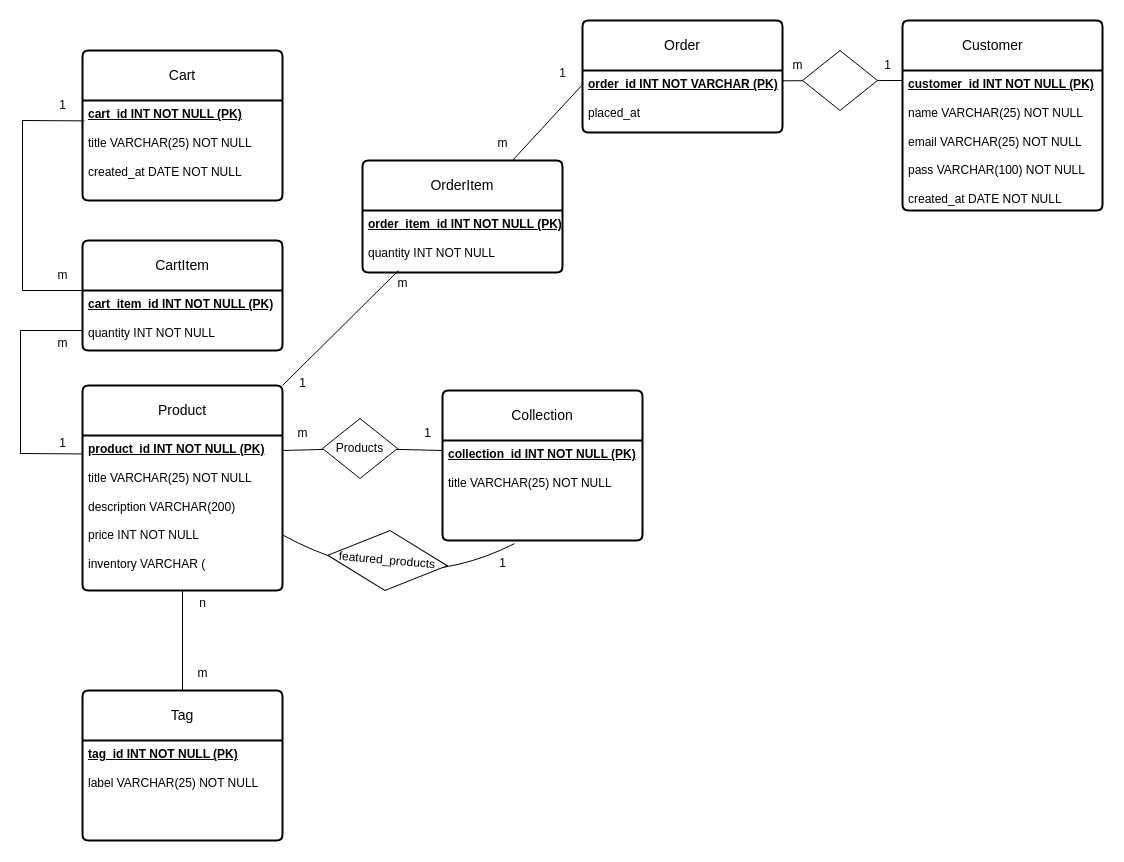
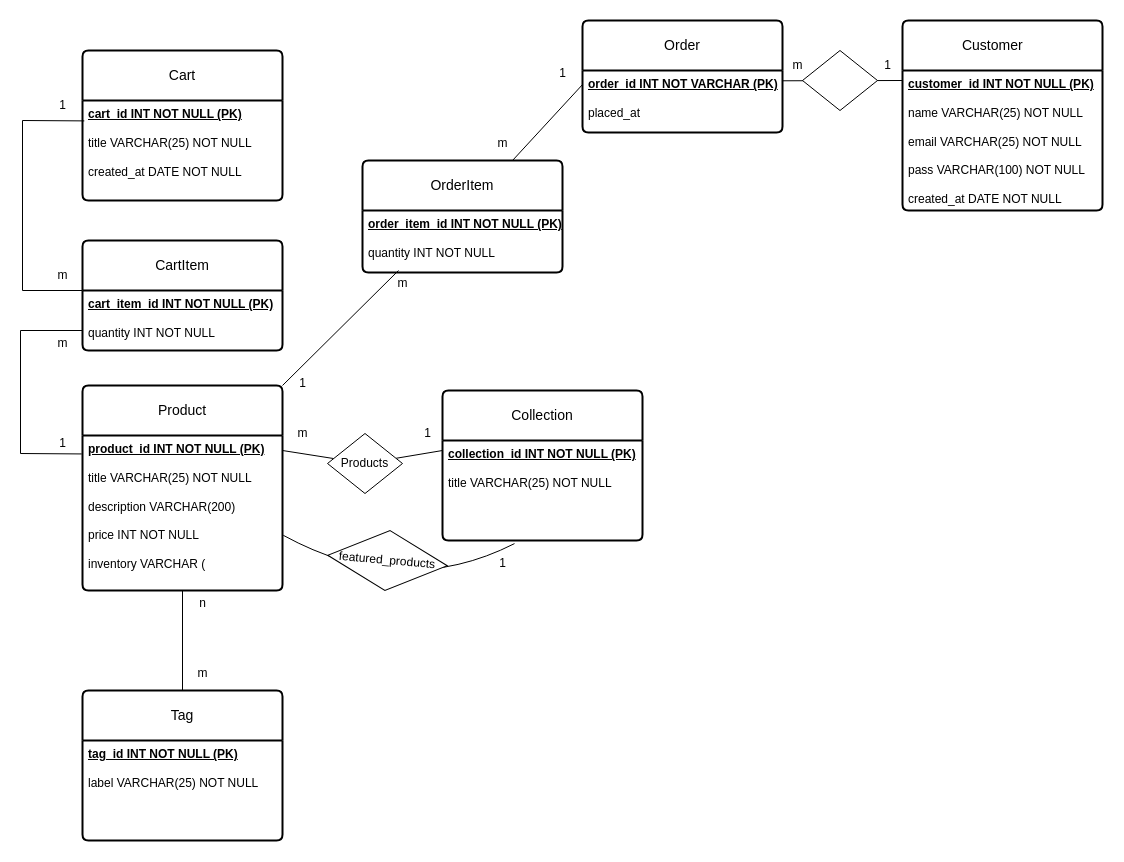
  <mxCell id="0" />
  <mxCell id="1" parent="0" />
  <mxCell id="2" value="Product" style="swimlane;childLayout=stackLayout;horizontal=1;startSize=50;horizontalStack=0;rounded=1;fontSize=14;fontStyle=0;strokeWidth=2;resizeParent=0;resizeLast=1;shadow=0;dashed=0;align=center;arcSize=4;whiteSpace=wrap;html=1;" vertex="1" parent="1"><mxGeometry x="82" y="385" width="200" height="205" as="geometry" /></mxCell>
  <mxCell id="3" value="&lt;b&gt;&lt;u&gt;product_id INT NOT NULL (PK)&lt;br&gt;&lt;/u&gt;&lt;/b&gt;&lt;br&gt;title VARCHAR(25) NOT NULL&lt;br&gt;&lt;b&gt;&lt;u&gt;&lt;br&gt;&lt;/u&gt;&lt;/b&gt;description VARCHAR(200)&lt;br&gt;&lt;br&gt;price INT NOT NULL&lt;br&gt;&lt;br&gt;inventory VARCHAR (" style="align=left;strokeColor=none;fillColor=none;spacingLeft=4;fontSize=12;verticalAlign=top;resizable=0;rotatable=0;part=1;html=1;shadow=0;" vertex="1" parent="2"><mxGeometry y="50" width="200" height="155" as="geometry" /></mxCell>
  <mxCell id="4" value="Collection" style="swimlane;childLayout=stackLayout;horizontal=1;startSize=50;horizontalStack=0;rounded=1;fontSize=14;fontStyle=0;strokeWidth=2;resizeParent=0;resizeLast=1;shadow=0;dashed=0;align=center;arcSize=4;whiteSpace=wrap;html=1;" vertex="1" parent="1"><mxGeometry x="442" y="390" width="200" height="150" as="geometry" /></mxCell>
  <mxCell id="5" value="&lt;b&gt;&lt;u&gt;collection_id INT NOT NULL (PK)&lt;br&gt;&lt;/u&gt;&lt;/b&gt;&lt;br&gt;title VARCHAR(25) NOT NULL&lt;br&gt;&lt;b&gt;&lt;u&gt;&lt;br&gt;&lt;/u&gt;&lt;/b&gt;" style="align=left;strokeColor=none;fillColor=none;spacingLeft=4;fontSize=12;verticalAlign=top;resizable=0;rotatable=0;part=1;html=1;shadow=0;" vertex="1" parent="4"><mxGeometry y="50" width="200" height="100" as="geometry" /></mxCell>
  <mxCell id="6" value="" style="endArrow=none;html=1;rounded=0;shadow=0;" edge="1" parent="1" source="9"><mxGeometry relative="1" as="geometry"><mxPoint x="282" y="450" as="sourcePoint" /><mxPoint x="442" y="450" as="targetPoint" /></mxGeometry></mxCell>
  <mxCell id="7" value="1" style="text;html=1;align=center;verticalAlign=middle;resizable=0;points=[];autosize=1;strokeColor=none;fillColor=none;shadow=0;" vertex="1" parent="1"><mxGeometry x="412" y="418" width="30" height="30" as="geometry" /></mxCell>
  <mxCell id="8" value="" style="endArrow=none;html=1;rounded=0;shadow=0;" edge="1" parent="1" target="9"><mxGeometry relative="1" as="geometry"><mxPoint x="282" y="450" as="sourcePoint" /><mxPoint x="442" y="450" as="targetPoint" /></mxGeometry></mxCell>
- <mxCell id="9" value="Products" style="shape=rhombus;perimeter=rhombusPerimeter;whiteSpace=wrap;html=1;align=center;shadow=0;" vertex="1" parent="1"><mxGeometry x="322" y="418" width="75" height="60" as="geometry" /></mxCell>
+ <mxCell id="9" value="Products" style="shape=rhombus;perimeter=rhombusPerimeter;whiteSpace=wrap;html=1;align=center;shadow=0;" vertex="1" parent="1"><mxGeometry x="327" y="433" width="75" height="60" as="geometry" /></mxCell>
  <mxCell id="10" value="" style="endArrow=none;html=1;strokeColor=default;curved=1;entryX=0.36;entryY=1.031;entryDx=0;entryDy=0;entryPerimeter=0;exitX=1.004;exitY=0.644;exitDx=0;exitDy=0;exitPerimeter=0;shadow=0;" edge="1" parent="1" source="3" target="5"><mxGeometry relative="1" as="geometry"><mxPoint x="322" y="570" as="sourcePoint" /><mxPoint x="482" y="570" as="targetPoint" /><Array as="points"><mxPoint x="402" y="600" /></Array></mxGeometry></mxCell>
  <mxCell id="11" value="featured_products" style="shape=rhombus;perimeter=rhombusPerimeter;whiteSpace=wrap;html=1;align=center;rotation=5;shadow=0;" vertex="1" parent="1"><mxGeometry x="327" y="530" width="120" height="60" as="geometry" /></mxCell>
  <mxCell id="12" value="1" style="text;html=1;align=center;verticalAlign=middle;resizable=0;points=[];autosize=1;strokeColor=none;fillColor=none;shadow=0;" vertex="1" parent="1"><mxGeometry x="487" y="548" width="30" height="30" as="geometry" /></mxCell>
  <mxCell id="13" value="Cart" style="swimlane;childLayout=stackLayout;horizontal=1;startSize=50;horizontalStack=0;rounded=1;fontSize=14;fontStyle=0;strokeWidth=2;resizeParent=0;resizeLast=1;shadow=0;dashed=0;align=center;arcSize=4;whiteSpace=wrap;html=1;" vertex="1" parent="1"><mxGeometry x="82" y="50" width="200" height="150" as="geometry" /></mxCell>
  <mxCell id="14" value="&lt;b&gt;&lt;u&gt;cart_id INT NOT NULL (PK)&lt;br&gt;&lt;/u&gt;&lt;/b&gt;&lt;br&gt;title VARCHAR(25) NOT NULL&lt;br&gt;&lt;br&gt;created_at DATE NOT NULL&lt;br&gt;&lt;b&gt;&lt;u&gt;&lt;br&gt;&lt;/u&gt;&lt;/b&gt;" style="align=left;strokeColor=none;fillColor=none;spacingLeft=4;fontSize=12;verticalAlign=top;resizable=0;rotatable=0;part=1;html=1;shadow=0;" vertex="1" parent="13"><mxGeometry y="50" width="200" height="100" as="geometry" /></mxCell>
  <mxCell id="15" value="CartItem" style="swimlane;childLayout=stackLayout;horizontal=1;startSize=50;horizontalStack=0;rounded=1;fontSize=14;fontStyle=0;strokeWidth=2;resizeParent=0;resizeLast=1;shadow=0;dashed=0;align=center;arcSize=4;whiteSpace=wrap;html=1;" vertex="1" parent="1"><mxGeometry x="82" y="240" width="200" height="110" as="geometry" /></mxCell>
  <mxCell id="16" value="&lt;b&gt;&lt;u&gt;cart_item_id INT NOT NULL (PK)&lt;br&gt;&lt;/u&gt;&lt;/b&gt;&lt;br&gt;quantity INT NOT NULL&lt;br&gt;&lt;b&gt;&lt;u&gt;&lt;br&gt;&lt;/u&gt;&lt;/b&gt;" style="align=left;strokeColor=none;fillColor=none;spacingLeft=4;fontSize=12;verticalAlign=top;resizable=0;rotatable=0;part=1;html=1;shadow=0;" vertex="1" parent="15"><mxGeometry y="50" width="200" height="60" as="geometry" /></mxCell>
  <mxCell id="17" value="" style="endArrow=none;html=1;rounded=0;exitX=0.009;exitY=0.204;exitDx=0;exitDy=0;exitPerimeter=0;entryX=0;entryY=0;entryDx=0;entryDy=0;shadow=0;" edge="1" parent="1" source="14" target="16"><mxGeometry relative="1" as="geometry"><mxPoint x="22" y="120" as="sourcePoint" /><mxPoint x="22" y="290" as="targetPoint" /><Array as="points"><mxPoint x="22" y="120" /><mxPoint x="22" y="290" /></Array></mxGeometry></mxCell>
  <mxCell id="18" value="" style="endArrow=none;html=1;rounded=0;exitX=0.009;exitY=0.204;exitDx=0;exitDy=0;exitPerimeter=0;entryX=-0.004;entryY=0.119;entryDx=0;entryDy=0;entryPerimeter=0;shadow=0;" edge="1" parent="1" target="3"><mxGeometry relative="1" as="geometry"><mxPoint x="82" y="330" as="sourcePoint" /><mxPoint x="80" y="500" as="targetPoint" /><Array as="points"><mxPoint x="20" y="330" /><mxPoint x="20" y="453" /></Array></mxGeometry></mxCell>
  <mxCell id="19" value="1" style="text;html=1;align=center;verticalAlign=middle;resizable=0;points=[];autosize=1;strokeColor=none;fillColor=none;shadow=0;" vertex="1" parent="1"><mxGeometry x="47" y="90" width="30" height="30" as="geometry" /></mxCell>
  <mxCell id="20" value="m" style="text;html=1;align=center;verticalAlign=middle;resizable=0;points=[];autosize=1;strokeColor=none;fillColor=none;shadow=0;" vertex="1" parent="1"><mxGeometry x="47" y="260" width="30" height="30" as="geometry" /></mxCell>
  <mxCell id="21" value="m" style="text;html=1;align=center;verticalAlign=middle;resizable=0;points=[];autosize=1;strokeColor=none;fillColor=none;shadow=0;" vertex="1" parent="1"><mxGeometry x="287" y="418" width="30" height="30" as="geometry" /></mxCell>
  <mxCell id="22" value="m" style="text;html=1;align=center;verticalAlign=middle;resizable=0;points=[];autosize=1;strokeColor=none;fillColor=none;shadow=0;" vertex="1" parent="1"><mxGeometry x="47" y="328" width="30" height="30" as="geometry" /></mxCell>
  <mxCell id="23" value="1" style="text;html=1;align=center;verticalAlign=middle;resizable=0;points=[];autosize=1;strokeColor=none;fillColor=none;shadow=0;" vertex="1" parent="1"><mxGeometry x="47" y="428" width="30" height="30" as="geometry" /></mxCell>
  <mxCell id="24" value="Customer&amp;nbsp; &amp;nbsp; &amp;nbsp;" style="swimlane;childLayout=stackLayout;horizontal=1;startSize=50;horizontalStack=0;rounded=1;fontSize=14;fontStyle=0;strokeWidth=2;resizeParent=0;resizeLast=1;shadow=0;dashed=0;align=center;arcSize=4;whiteSpace=wrap;html=1;" vertex="1" parent="1"><mxGeometry x="902" y="20" width="200" height="190" as="geometry" /></mxCell>
  <mxCell id="25" value="&lt;b&gt;&lt;u&gt;customer_id INT NOT NULL (PK)&lt;br&gt;&lt;/u&gt;&lt;/b&gt;&lt;br&gt;name VARCHAR(25) NOT NULL&lt;br&gt;&lt;br&gt;email VARCHAR(25) NOT NULL&lt;br&gt;&lt;br&gt;pass VARCHAR(100) NOT NULL&lt;br&gt;&lt;br&gt;created_at DATE NOT NULL&lt;br&gt;&lt;b&gt;&lt;u&gt;&lt;br&gt;&lt;/u&gt;&lt;/b&gt;" style="align=left;strokeColor=none;fillColor=none;spacingLeft=4;fontSize=12;verticalAlign=top;resizable=0;rotatable=0;part=1;html=1;shadow=0;" vertex="1" parent="24"><mxGeometry y="50" width="200" height="140" as="geometry" /></mxCell>
  <mxCell id="26" value="Order" style="swimlane;childLayout=stackLayout;horizontal=1;startSize=50;horizontalStack=0;rounded=1;fontSize=14;fontStyle=0;strokeWidth=2;resizeParent=0;resizeLast=1;shadow=0;dashed=0;align=center;arcSize=4;whiteSpace=wrap;html=1;" vertex="1" parent="1"><mxGeometry x="582" y="20" width="200" height="112" as="geometry" /></mxCell>
  <mxCell id="27" value="&lt;b&gt;&lt;u&gt;order_id INT NOT VARCHAR (PK)&lt;br&gt;&lt;/u&gt;&lt;/b&gt;&lt;br&gt;placed_at&amp;nbsp;" style="align=left;strokeColor=none;fillColor=none;spacingLeft=4;fontSize=12;verticalAlign=top;resizable=0;rotatable=0;part=1;html=1;shadow=0;" vertex="1" parent="26"><mxGeometry y="50" width="200" height="62" as="geometry" /></mxCell>
  <mxCell id="28" value="OrderItem" style="swimlane;childLayout=stackLayout;horizontal=1;startSize=50;horizontalStack=0;rounded=1;fontSize=14;fontStyle=0;strokeWidth=2;resizeParent=0;resizeLast=1;shadow=0;dashed=0;align=center;arcSize=4;whiteSpace=wrap;html=1;" vertex="1" parent="1"><mxGeometry x="362" y="160" width="200" height="112" as="geometry" /></mxCell>
  <mxCell id="29" value="&lt;b&gt;&lt;u&gt;order_item_id INT NOT NULL (PK)&lt;br&gt;&lt;/u&gt;&lt;/b&gt;&lt;br&gt;quantity INT NOT NULL" style="align=left;strokeColor=none;fillColor=none;spacingLeft=4;fontSize=12;verticalAlign=top;resizable=0;rotatable=0;part=1;html=1;shadow=0;" vertex="1" parent="28"><mxGeometry y="50" width="200" height="62" as="geometry" /></mxCell>
  <mxCell id="30" value="" style="endArrow=none;html=1;rounded=0;exitX=0.999;exitY=0.166;exitDx=0;exitDy=0;exitPerimeter=0;shadow=0;" edge="1" parent="1" source="27"><mxGeometry relative="1" as="geometry"><mxPoint x="742" y="80" as="sourcePoint" /><mxPoint x="902" y="80" as="targetPoint" /></mxGeometry></mxCell>
  <mxCell id="31" value="" style="shape=rhombus;perimeter=rhombusPerimeter;whiteSpace=wrap;html=1;align=center;shadow=0;" vertex="1" parent="1"><mxGeometry x="802" y="50" width="75" height="60" as="geometry" /></mxCell>
  <mxCell id="32" value="1" style="text;html=1;align=center;verticalAlign=middle;resizable=0;points=[];autosize=1;strokeColor=none;fillColor=none;shadow=0;" vertex="1" parent="1"><mxGeometry x="872" y="50" width="30" height="30" as="geometry" /></mxCell>
  <mxCell id="33" value="m" style="text;html=1;align=center;verticalAlign=middle;resizable=0;points=[];autosize=1;strokeColor=none;fillColor=none;shadow=0;" vertex="1" parent="1"><mxGeometry x="782" y="50" width="30" height="30" as="geometry" /></mxCell>
  <mxCell id="34" value="" style="endArrow=none;html=1;rounded=0;exitX=0.75;exitY=0;exitDx=0;exitDy=0;" edge="1" parent="1" source="28"><mxGeometry relative="1" as="geometry"><mxPoint x="481.6" y="209.996" as="sourcePoint" /><mxPoint x="582" y="84.08" as="targetPoint" /></mxGeometry></mxCell>
  <mxCell id="35" value="" style="endArrow=none;html=1;rounded=0;exitX=0.348;exitY=-0.047;exitDx=0;exitDy=0;exitPerimeter=0;" edge="1" parent="1"><mxGeometry relative="1" as="geometry"><mxPoint x="282" y="384.996" as="sourcePoint" /><mxPoint x="398" y="270" as="targetPoint" /></mxGeometry></mxCell>
  <mxCell id="36" value="1" style="text;html=1;align=center;verticalAlign=middle;resizable=0;points=[];autosize=1;strokeColor=none;fillColor=none;" vertex="1" parent="1"><mxGeometry x="547" y="58" width="30" height="30" as="geometry" /></mxCell>
  <mxCell id="37" value="m" style="text;html=1;align=center;verticalAlign=middle;resizable=0;points=[];autosize=1;strokeColor=none;fillColor=none;" vertex="1" parent="1"><mxGeometry x="487" y="128" width="30" height="30" as="geometry" /></mxCell>
  <mxCell id="38" value="m" style="text;html=1;align=center;verticalAlign=middle;resizable=0;points=[];autosize=1;strokeColor=none;fillColor=none;" vertex="1" parent="1"><mxGeometry x="387" y="268" width="30" height="30" as="geometry" /></mxCell>
  <mxCell id="39" value="1" style="text;html=1;align=center;verticalAlign=middle;resizable=0;points=[];autosize=1;strokeColor=none;fillColor=none;" vertex="1" parent="1"><mxGeometry x="287" y="368" width="30" height="30" as="geometry" /></mxCell>
  <mxCell id="40" value="Tag" style="swimlane;childLayout=stackLayout;horizontal=1;startSize=50;horizontalStack=0;rounded=1;fontSize=14;fontStyle=0;strokeWidth=2;resizeParent=0;resizeLast=1;shadow=0;dashed=0;align=center;arcSize=4;whiteSpace=wrap;html=1;" vertex="1" parent="1"><mxGeometry x="82" y="690" width="200" height="150" as="geometry" /></mxCell>
  <mxCell id="41" value="&lt;b&gt;&lt;u&gt;tag_id INT NOT NULL (PK)&lt;br&gt;&lt;/u&gt;&lt;/b&gt;&lt;br&gt;label VARCHAR(25) NOT NULL&lt;br&gt;&lt;b&gt;&lt;u&gt;&lt;br&gt;&lt;/u&gt;&lt;/b&gt;" style="align=left;strokeColor=none;fillColor=none;spacingLeft=4;fontSize=12;verticalAlign=top;resizable=0;rotatable=0;part=1;html=1;shadow=0;" vertex="1" parent="40"><mxGeometry y="50" width="200" height="100" as="geometry" /></mxCell>
  <mxCell id="42" value="" style="endArrow=none;html=1;rounded=0;exitX=0.5;exitY=1;exitDx=0;exitDy=0;entryX=0.5;entryY=0;entryDx=0;entryDy=0;" edge="1" parent="1" source="3" target="40"><mxGeometry relative="1" as="geometry"><mxPoint x="442" y="710" as="sourcePoint" /><mxPoint x="602" y="710" as="targetPoint" /></mxGeometry></mxCell>
  <mxCell id="43" value="n" style="text;html=1;align=center;verticalAlign=middle;resizable=0;points=[];autosize=1;strokeColor=none;fillColor=none;" vertex="1" parent="1"><mxGeometry x="187" y="588" width="30" height="30" as="geometry" /></mxCell>
  <mxCell id="44" value="m" style="text;html=1;align=center;verticalAlign=middle;resizable=0;points=[];autosize=1;strokeColor=none;fillColor=none;" vertex="1" parent="1"><mxGeometry x="187" y="658" width="30" height="30" as="geometry" /></mxCell>
